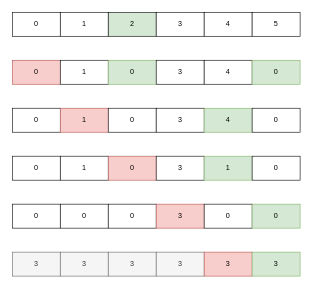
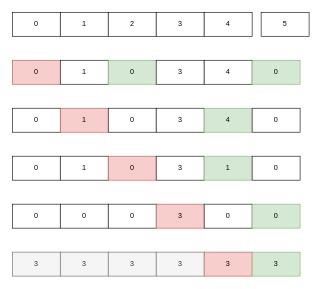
  <mxCell id="0" />
  <mxCell id="1" parent="0" />
  <mxCell id="2" value="0" style="rounded=0;whiteSpace=wrap;html=1;" vertex="1" parent="1"><mxGeometry x="20" y="20" width="80" height="40" as="geometry" /></mxCell>
  <mxCell id="3" value="1" style="rounded=0;whiteSpace=wrap;html=1;" vertex="1" parent="1"><mxGeometry x="100" y="20" width="80" height="40" as="geometry" /></mxCell>
- <mxCell id="4" value="2" style="rounded=0;whiteSpace=wrap;html=1;fillColor=#d5e8d4;" vertex="1" parent="1"><mxGeometry x="180" y="20" width="80" height="40" as="geometry" /></mxCell>
+ <mxCell id="4" value="2" style="rounded=0;whiteSpace=wrap;html=1;" vertex="1" parent="1"><mxGeometry x="180" y="20" width="80" height="40" as="geometry" /></mxCell>
  <mxCell id="5" value="3" style="rounded=0;whiteSpace=wrap;html=1;" vertex="1" parent="1"><mxGeometry x="260" y="20" width="80" height="40" as="geometry" /></mxCell>
  <mxCell id="6" value="4" style="rounded=0;whiteSpace=wrap;html=1;" vertex="1" parent="1"><mxGeometry x="340" y="20" width="80" height="40" as="geometry" /></mxCell>
- <mxCell id="7" value="5" style="rounded=0;whiteSpace=wrap;html=1;" vertex="1" parent="1"><mxGeometry x="420" y="20" width="80" height="40" as="geometry" /></mxCell>
+ <mxCell id="7" value="5" style="rounded=0;whiteSpace=wrap;html=1;" vertex="1" parent="1"><mxGeometry x="435" y="20" width="80" height="40" as="geometry" /></mxCell>
  <mxCell id="8" value="0" style="rounded=0;whiteSpace=wrap;html=1;fillColor=#f8cecc;strokeColor=#b85450;" vertex="1" parent="1"><mxGeometry x="20" y="100" width="80" height="40" as="geometry" /></mxCell>
  <mxCell id="9" value="1" style="rounded=0;whiteSpace=wrap;html=1;" vertex="1" parent="1"><mxGeometry x="100" y="100" width="80" height="40" as="geometry" /></mxCell>
  <mxCell id="10" value="0" style="rounded=0;whiteSpace=wrap;html=1;fillColor=#d5e8d4;strokeColor=#82b366;" vertex="1" parent="1"><mxGeometry x="180" y="100" width="80" height="40" as="geometry" /></mxCell>
  <mxCell id="11" value="3" style="rounded=0;whiteSpace=wrap;html=1;" vertex="1" parent="1"><mxGeometry x="260" y="100" width="80" height="40" as="geometry" /></mxCell>
  <mxCell id="12" value="4" style="rounded=0;whiteSpace=wrap;html=1;" vertex="1" parent="1"><mxGeometry x="340" y="100" width="80" height="40" as="geometry" /></mxCell>
  <mxCell id="13" value="0" style="rounded=0;whiteSpace=wrap;html=1;fillColor=#d5e8d4;strokeColor=#82b366;" vertex="1" parent="1"><mxGeometry x="420" y="100" width="80" height="40" as="geometry" /></mxCell>
  <mxCell id="14" value="0" style="rounded=0;whiteSpace=wrap;html=1;" vertex="1" parent="1"><mxGeometry x="20" y="180" width="80" height="40" as="geometry" /></mxCell>
  <mxCell id="15" value="1" style="rounded=0;whiteSpace=wrap;html=1;fillColor=#f8cecc;strokeColor=#b85450;" vertex="1" parent="1"><mxGeometry x="100" y="180" width="80" height="40" as="geometry" /></mxCell>
  <mxCell id="16" value="0" style="rounded=0;whiteSpace=wrap;html=1;" vertex="1" parent="1"><mxGeometry x="180" y="180" width="80" height="40" as="geometry" /></mxCell>
  <mxCell id="17" value="3" style="rounded=0;whiteSpace=wrap;html=1;" vertex="1" parent="1"><mxGeometry x="260" y="180" width="80" height="40" as="geometry" /></mxCell>
  <mxCell id="18" value="4" style="rounded=0;whiteSpace=wrap;html=1;fillColor=#d5e8d4;strokeColor=#82b366;" vertex="1" parent="1"><mxGeometry x="340" y="180" width="80" height="40" as="geometry" /></mxCell>
  <mxCell id="19" value="0" style="rounded=0;whiteSpace=wrap;html=1;" vertex="1" parent="1"><mxGeometry x="420" y="180" width="80" height="40" as="geometry" /></mxCell>
  <mxCell id="20" value="0" style="rounded=0;whiteSpace=wrap;html=1;" vertex="1" parent="1"><mxGeometry x="20" y="260" width="80" height="40" as="geometry" /></mxCell>
  <mxCell id="21" value="1" style="rounded=0;whiteSpace=wrap;html=1;" vertex="1" parent="1"><mxGeometry x="100" y="260" width="80" height="40" as="geometry" /></mxCell>
  <mxCell id="22" value="0" style="rounded=0;whiteSpace=wrap;html=1;fillColor=#f8cecc;strokeColor=#b85450;" vertex="1" parent="1"><mxGeometry x="180" y="260" width="80" height="40" as="geometry" /></mxCell>
  <mxCell id="23" value="3" style="rounded=0;whiteSpace=wrap;html=1;" vertex="1" parent="1"><mxGeometry x="260" y="260" width="80" height="40" as="geometry" /></mxCell>
  <mxCell id="24" value="1" style="rounded=0;whiteSpace=wrap;html=1;fillColor=#d5e8d4;strokeColor=#82b366;" vertex="1" parent="1"><mxGeometry x="340" y="260" width="80" height="40" as="geometry" /></mxCell>
  <mxCell id="25" value="0" style="rounded=0;whiteSpace=wrap;html=1;" vertex="1" parent="1"><mxGeometry x="420" y="260" width="80" height="40" as="geometry" /></mxCell>
  <mxCell id="26" value="0" style="rounded=0;whiteSpace=wrap;html=1;" vertex="1" parent="1"><mxGeometry x="20" y="340" width="80" height="40" as="geometry" /></mxCell>
  <mxCell id="27" value="0" style="rounded=0;whiteSpace=wrap;html=1;" vertex="1" parent="1"><mxGeometry x="100" y="340" width="80" height="40" as="geometry" /></mxCell>
  <mxCell id="28" value="0" style="rounded=0;whiteSpace=wrap;html=1;" vertex="1" parent="1"><mxGeometry x="180" y="340" width="80" height="40" as="geometry" /></mxCell>
  <mxCell id="29" value="3" style="rounded=0;whiteSpace=wrap;html=1;fillColor=#f8cecc;strokeColor=#b85450;" vertex="1" parent="1"><mxGeometry x="260" y="340" width="80" height="40" as="geometry" /></mxCell>
  <mxCell id="30" value="0" style="rounded=0;whiteSpace=wrap;html=1;" vertex="1" parent="1"><mxGeometry x="340" y="340" width="80" height="40" as="geometry" /></mxCell>
  <mxCell id="31" value="0" style="rounded=0;whiteSpace=wrap;html=1;fillColor=#d5e8d4;strokeColor=#82b366;" vertex="1" parent="1"><mxGeometry x="420" y="340" width="80" height="40" as="geometry" /></mxCell>
  <mxCell id="32" value="3" style="rounded=0;whiteSpace=wrap;html=1;fillColor=#f5f5f5;strokeColor=#666666;fontColor=#333333;" vertex="1" parent="1"><mxGeometry x="20" y="420" width="80" height="40" as="geometry" /></mxCell>
  <mxCell id="33" value="3" style="rounded=0;whiteSpace=wrap;html=1;fillColor=#f5f5f5;strokeColor=#666666;fontColor=#333333;" vertex="1" parent="1"><mxGeometry x="100" y="420" width="80" height="40" as="geometry" /></mxCell>
  <mxCell id="34" value="3" style="rounded=0;whiteSpace=wrap;html=1;fillColor=#f5f5f5;strokeColor=#666666;fontColor=#333333;" vertex="1" parent="1"><mxGeometry x="180" y="420" width="80" height="40" as="geometry" /></mxCell>
  <mxCell id="35" value="3" style="rounded=0;whiteSpace=wrap;html=1;fillColor=#f5f5f5;strokeColor=#666666;fontColor=#333333;" vertex="1" parent="1"><mxGeometry x="260" y="420" width="80" height="40" as="geometry" /></mxCell>
  <mxCell id="36" value="3" style="rounded=0;whiteSpace=wrap;html=1;fillColor=#f8cecc;strokeColor=#b85450;" vertex="1" parent="1"><mxGeometry x="340" y="420" width="80" height="40" as="geometry" /></mxCell>
  <mxCell id="37" value="3" style="rounded=0;whiteSpace=wrap;html=1;fillColor=#d5e8d4;strokeColor=#82b366;" vertex="1" parent="1"><mxGeometry x="420" y="420" width="80" height="40" as="geometry" /></mxCell>
